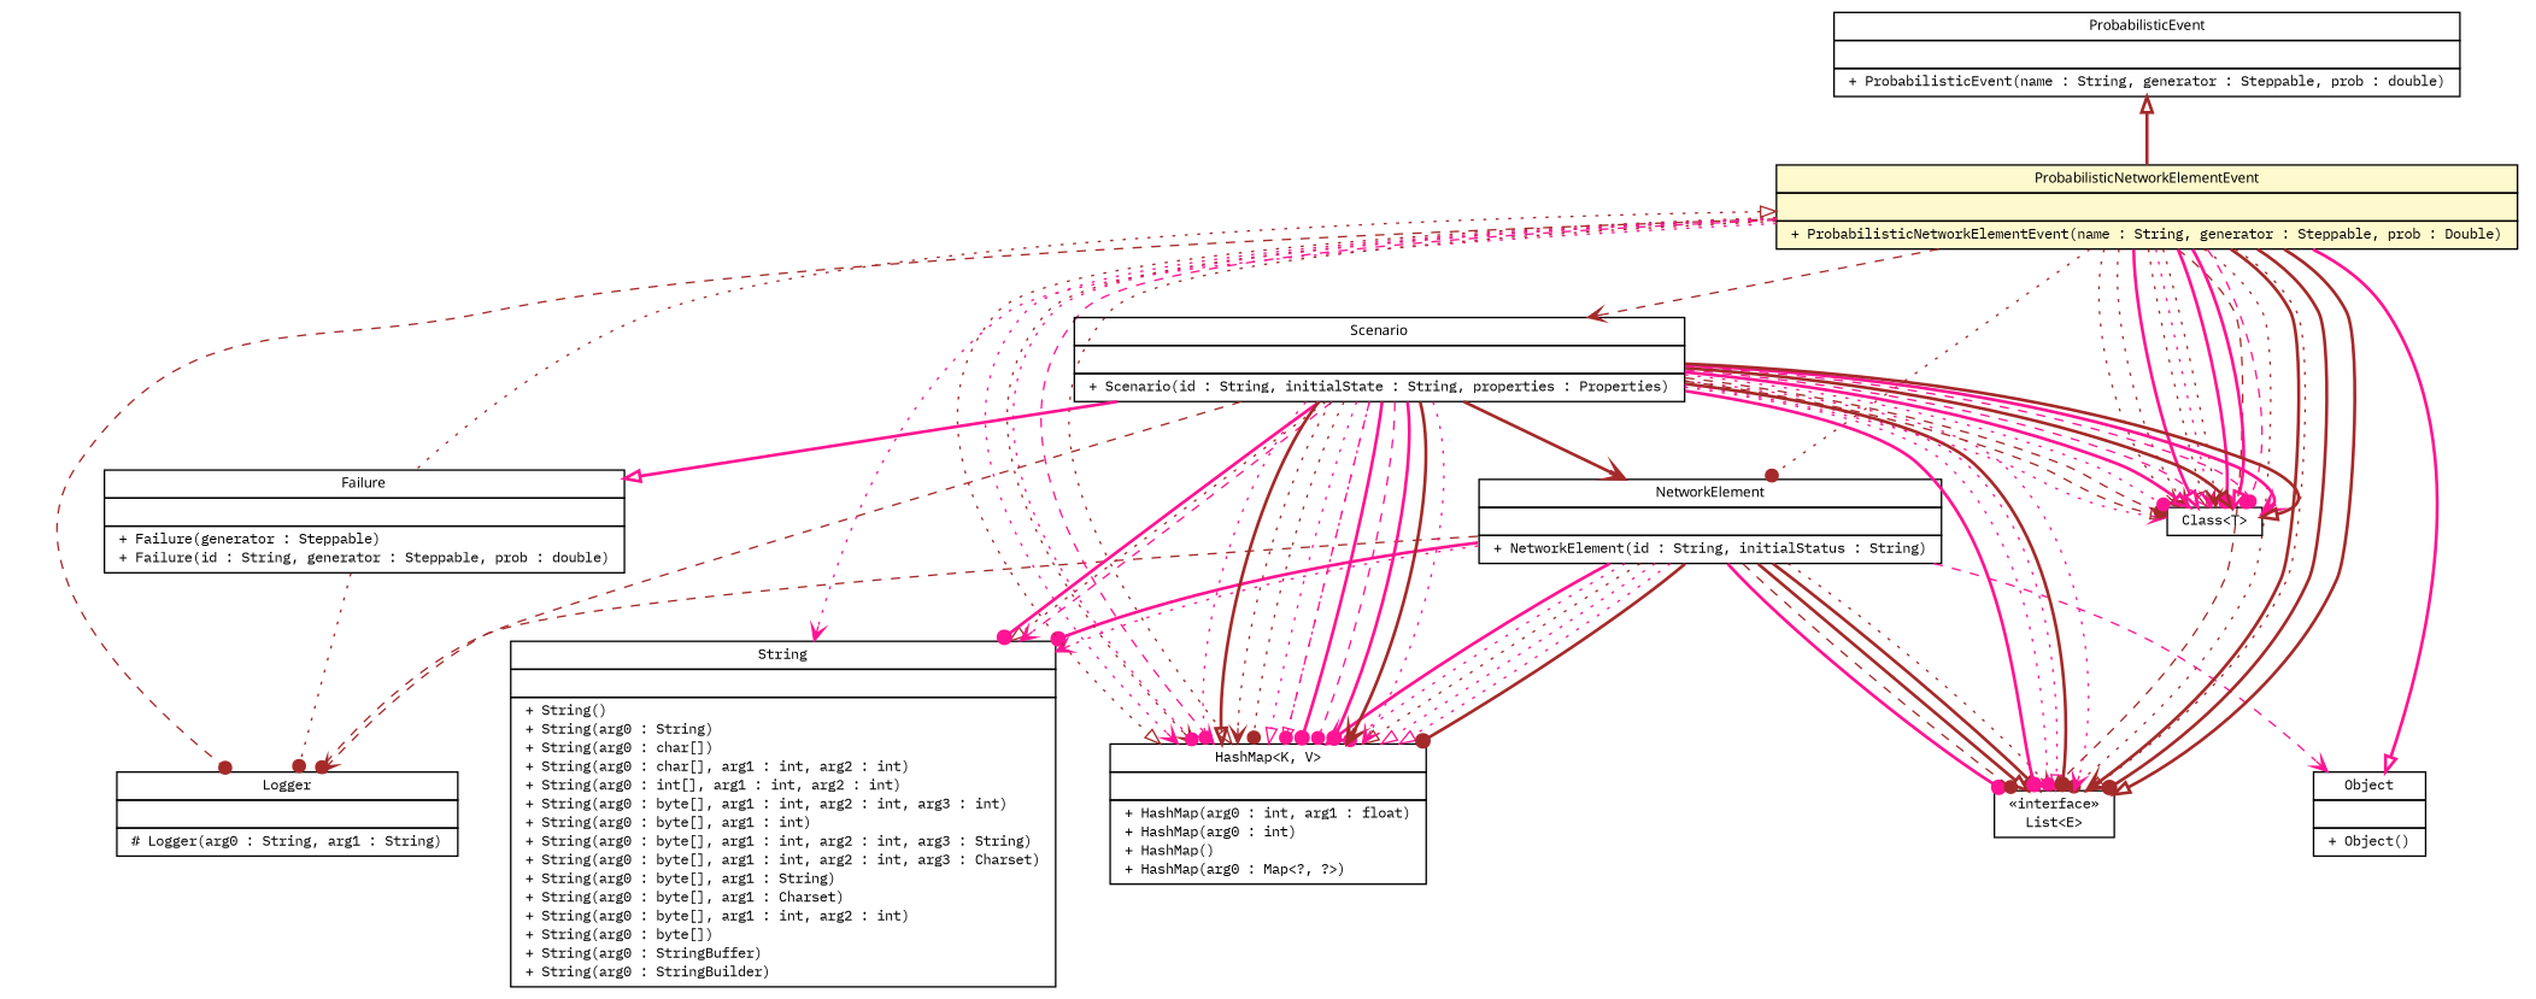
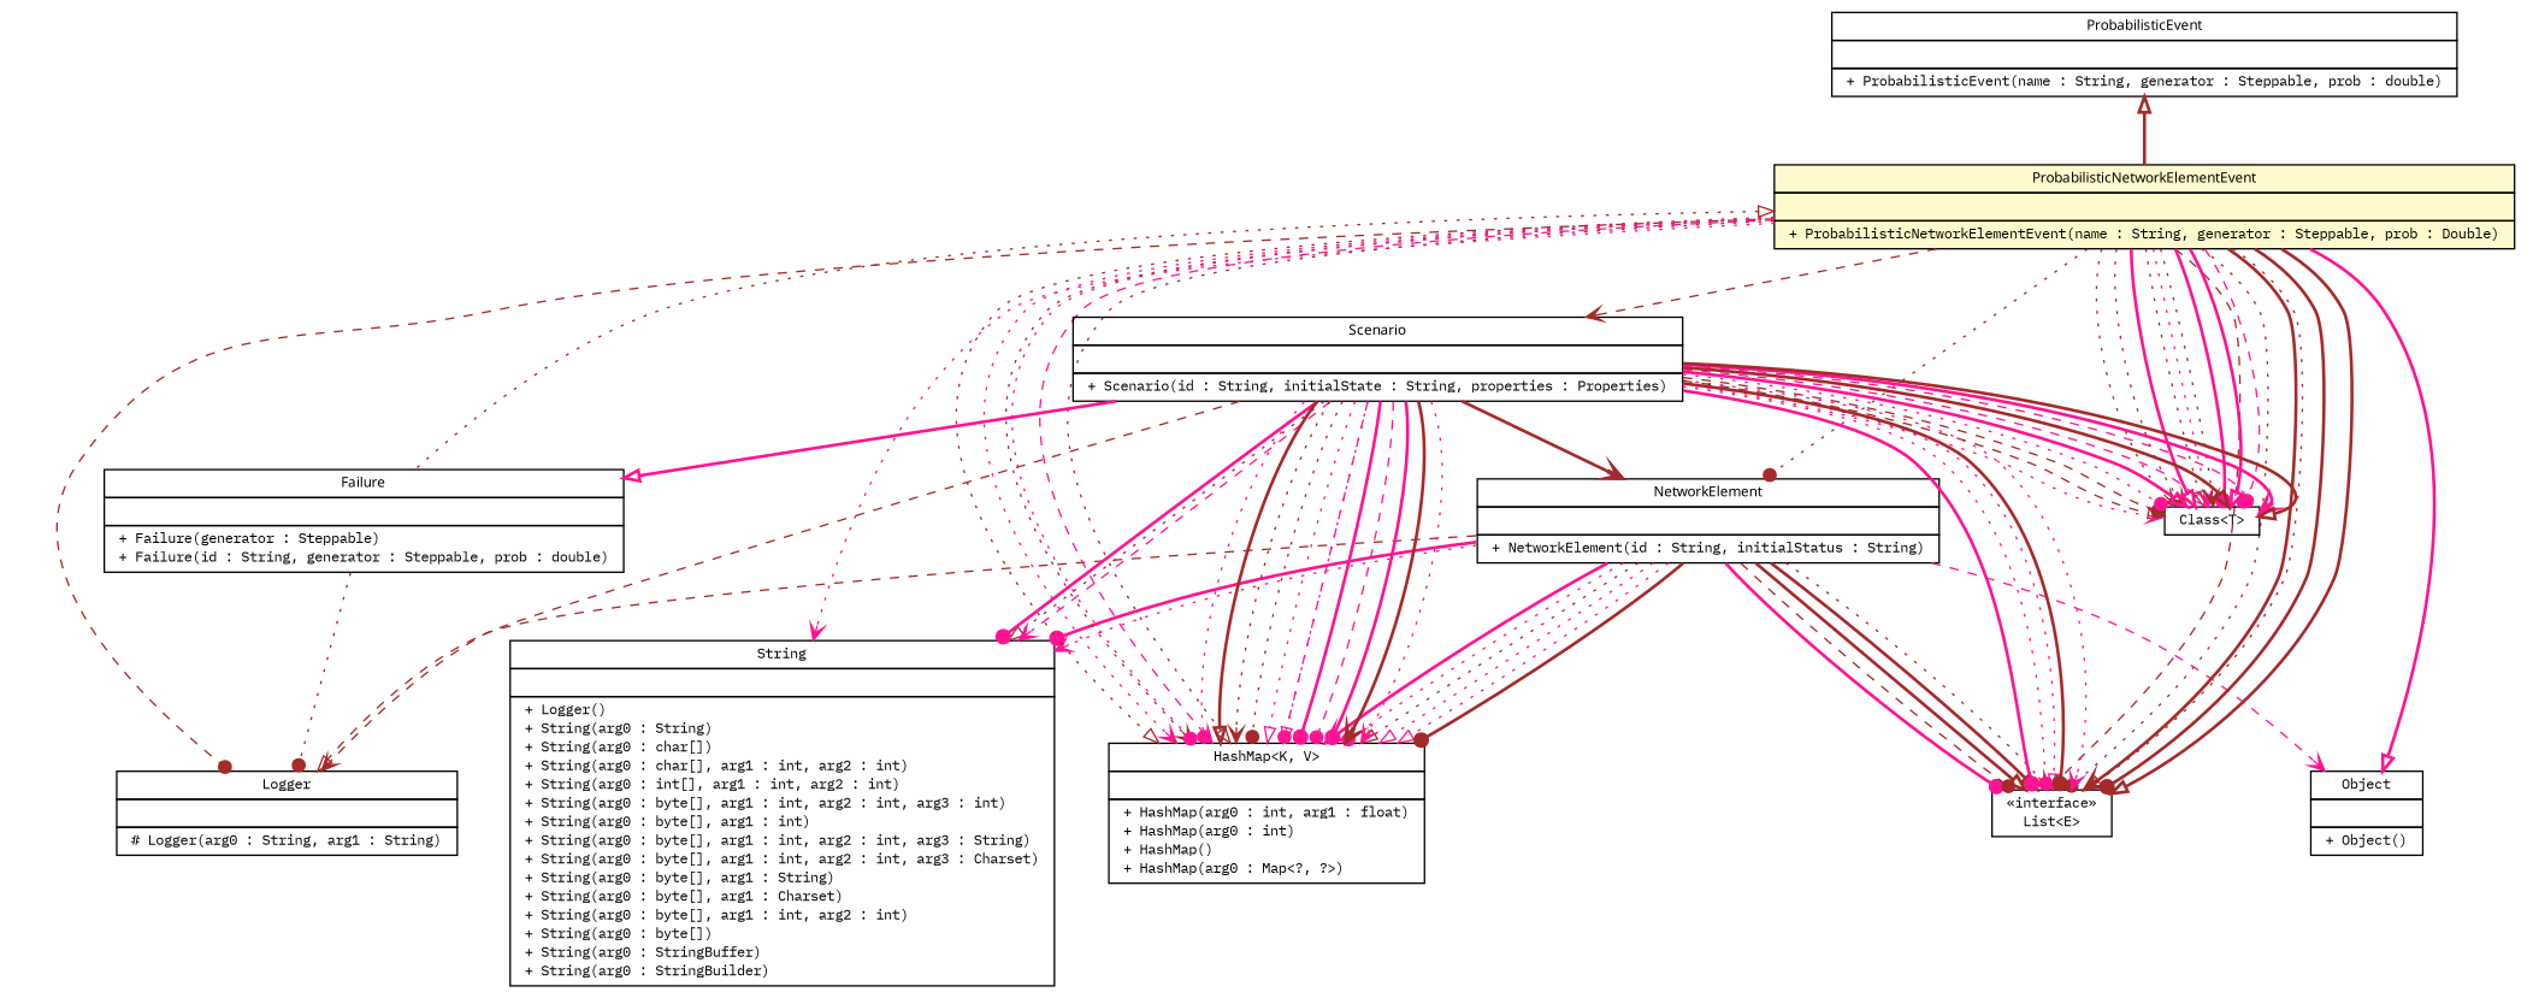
  digraph {
    fontname="IBM Plex Mono"
    nodesep=0.25
    ranksep=0.5
    node [fontcolor=black fontname="IBM Plex Mono" fontsize=9.0 shape=plaintext]
    edge [arrowhead=dot color=deeppink fontcolor=black fontname="IBM Plex Mono" fontsize=10.0 headport=p labelfontname=arial labelfontsize=10 style=dotted tailport=p]
    n1 [label=<<table title="es.upm.dit.gsi.shanks.model.element.NetworkElement" border="0" cellborder="1" cellspacing="0" cellpadding="2" port="p" href="../../element/NetworkElement.html"> 		<tr><td><table border="0" cellspacing="0" cellpadding="1"> <tr><td align="center" balign="center"><font face="ariali"> NetworkElement </font></td></tr> 		</table></td></tr> 		<tr><td><table border="0" cellspacing="0" cellpadding="1"> <tr><td align="left" balign="left">  </td></tr> 		</table></td></tr> 		<tr><td><table border="0" cellspacing="0" cellpadding="1"> <tr><td align="left" balign="left"> + NetworkElement(id : String, initialStatus : String) </td></tr> 		</table></td></tr> 		</table>>]
    n2 [label=<<table title="java.util.logging.Logger" border="0" cellborder="1" cellspacing="0" cellpadding="2" port="p" href="http://java.sun.com/j2se/1.4.2/docs/api/java/util/logging/Logger.html"> 		<tr><td><table border="0" cellspacing="0" cellpadding="1"> <tr><td align="center" balign="center"> Logger </td></tr> 		</table></td></tr> 		<tr><td><table border="0" cellspacing="0" cellpadding="1"> <tr><td align="left" balign="left">  </td></tr> 		</table></td></tr> 		<tr><td><table border="0" cellspacing="0" cellpadding="1"> <tr><td align="left" balign="left"> # Logger(arg0 : String, arg1 : String) </td></tr> 		</table></td></tr> 		</table>>]
-   n3 [label=<<table title="java.lang.String" border="0" cellborder="1" cellspacing="0" cellpadding="2" port="p" href="http://java.sun.com/j2se/1.4.2/docs/api/java/lang/String.html"> 		<tr><td><table border="0" cellspacing="0" cellpadding="1"> <tr><td align="center" balign="center"> String </td></tr> 		</table></td></tr> 		<tr><td><table border="0" cellspacing="0" cellpadding="1"> <tr><td align="left" balign="left">  </td></tr> 		</table></td></tr> 		<tr><td><table border="0" cellspacing="0" cellpadding="1"> <tr><td align="left" balign="left"> + String() </td></tr> <tr><td align="left" balign="left"> + String(arg0 : String) </td></tr> <tr><td align="left" balign="left"> + String(arg0 : char[]) </td></tr> <tr><td align="left" balign="left"> + String(arg0 : char[], arg1 : int, arg2 : int) </td></tr> <tr><td align="left" balign="left"> + String(arg0 : int[], arg1 : int, arg2 : int) </td></tr> <tr><td align="left" balign="left"> + String(arg0 : byte[], arg1 : int, arg2 : int, arg3 : int) </td></tr> <tr><td align="left" balign="left"> + String(arg0 : byte[], arg1 : int) </td></tr> <tr><td align="left" balign="left"> + String(arg0 : byte[], arg1 : int, arg2 : int, arg3 : String) </td></tr> <tr><td align="left" balign="left"> + String(arg0 : byte[], arg1 : int, arg2 : int, arg3 : Charset) </td></tr> <tr><td align="left" balign="left"> + String(arg0 : byte[], arg1 : String) </td></tr> <tr><td align="left" balign="left"> + String(arg0 : byte[], arg1 : Charset) </td></tr> <tr><td align="left" balign="left"> + String(arg0 : byte[], arg1 : int, arg2 : int) </td></tr> <tr><td align="left" balign="left"> + String(arg0 : byte[]) </td></tr> <tr><td align="left" balign="left"> + String(arg0 : StringBuffer) </td></tr> <tr><td align="left" balign="left"> + String(arg0 : StringBuilder) </td></tr> 		</table></td></tr> 		</table>>]
+   n3 [label=<<table title="java.lang.String" border="0" cellborder="1" cellspacing="0" cellpadding="2" port="p" href="http://java.sun.com/j2se/1.4.2/docs/api/java/lang/String.html"> 		<tr><td><table border="0" cellspacing="0" cellpadding="1"> <tr><td align="center" balign="center"> String </td></tr> 		</table></td></tr> 		<tr><td><table border="0" cellspacing="0" cellpadding="1"> <tr><td align="left" balign="left">  </td></tr> 		</table></td></tr> 		<tr><td><table border="0" cellspacing="0" cellpadding="1"> <tr><td align="left" balign="left"> + Logger() </td></tr> <tr><td align="left" balign="left"> + String(arg0 : String) </td></tr> <tr><td align="left" balign="left"> + String(arg0 : char[]) </td></tr> <tr><td align="left" balign="left"> + String(arg0 : char[], arg1 : int, arg2 : int) </td></tr> <tr><td align="left" balign="left"> + String(arg0 : int[], arg1 : int, arg2 : int) </td></tr> <tr><td align="left" balign="left"> + String(arg0 : byte[], arg1 : int, arg2 : int, arg3 : int) </td></tr> <tr><td align="left" balign="left"> + String(arg0 : byte[], arg1 : int) </td></tr> <tr><td align="left" balign="left"> + String(arg0 : byte[], arg1 : int, arg2 : int, arg3 : String) </td></tr> <tr><td align="left" balign="left"> + String(arg0 : byte[], arg1 : int, arg2 : int, arg3 : Charset) </td></tr> <tr><td align="left" balign="left"> + String(arg0 : byte[], arg1 : String) </td></tr> <tr><td align="left" balign="left"> + String(arg0 : byte[], arg1 : Charset) </td></tr> <tr><td align="left" balign="left"> + String(arg0 : byte[], arg1 : int, arg2 : int) </td></tr> <tr><td align="left" balign="left"> + String(arg0 : byte[]) </td></tr> <tr><td align="left" balign="left"> + String(arg0 : StringBuffer) </td></tr> <tr><td align="left" balign="left"> + String(arg0 : StringBuilder) </td></tr> 		</table></td></tr> 		</table>>]
    n4 [label=<<table title="java.util.HashMap" border="0" cellborder="1" cellspacing="0" cellpadding="2" port="p" href="http://java.sun.com/j2se/1.4.2/docs/api/java/util/HashMap.html"> 		<tr><td><table border="0" cellspacing="0" cellpadding="1"> <tr><td align="center" balign="center"> HashMap&lt;K, V&gt; </td></tr> 		</table></td></tr> 		<tr><td><table border="0" cellspacing="0" cellpadding="1"> <tr><td align="left" balign="left">  </td></tr> 		</table></td></tr> 		<tr><td><table border="0" cellspacing="0" cellpadding="1"> <tr><td align="left" balign="left"> + HashMap(arg0 : int, arg1 : float) </td></tr> <tr><td align="left" balign="left"> + HashMap(arg0 : int) </td></tr> <tr><td align="left" balign="left"> + HashMap() </td></tr> <tr><td align="left" balign="left"> + HashMap(arg0 : Map&lt;?, ?&gt;) </td></tr> 		</table></td></tr> 		</table>>]
    n5 [label=<<table title="java.util.List" border="0" cellborder="1" cellspacing="0" cellpadding="2" port="p" href="http://java.sun.com/j2se/1.4.2/docs/api/java/util/List.html"> 		<tr><td><table border="0" cellspacing="0" cellpadding="1"> <tr><td align="center" balign="center"> &#171;interface&#187; </td></tr> <tr><td align="center" balign="center"> List&lt;E&gt; </td></tr> 		</table></td></tr> 		</table>>]
    n6 [label=<<table title="java.lang.Object" border="0" cellborder="1" cellspacing="0" cellpadding="2" port="p" href="http://java.sun.com/j2se/1.4.2/docs/api/java/lang/Object.html"> 		<tr><td><table border="0" cellspacing="0" cellpadding="1"> <tr><td align="center" balign="center"> Object </td></tr> 		</table></td></tr> 		<tr><td><table border="0" cellspacing="0" cellpadding="1"> <tr><td align="left" balign="left">  </td></tr> 		</table></td></tr> 		<tr><td><table border="0" cellspacing="0" cellpadding="1"> <tr><td align="left" balign="left"> + Object() </td></tr> 		</table></td></tr> 		</table>>]
    n7 [label=<<table title="es.upm.dit.gsi.shanks.model.event.ProbabilisticEvent" border="0" cellborder="1" cellspacing="0" cellpadding="2" port="p" href="../ProbabilisticEvent.html"> 		<tr><td><table border="0" cellspacing="0" cellpadding="1"> <tr><td align="center" balign="center"><font face="ariali"> ProbabilisticEvent </font></td></tr> 		</table></td></tr> 		<tr><td><table border="0" cellspacing="0" cellpadding="1"> <tr><td align="left" balign="left">  </td></tr> 		</table></td></tr> 		<tr><td><table border="0" cellspacing="0" cellpadding="1"> <tr><td align="left" balign="left"> + ProbabilisticEvent(name : String, generator : Steppable, prob : double) </td></tr> 		</table></td></tr> 		</table>>]
    n8 [label=<<table title="es.upm.dit.gsi.shanks.model.event.networkelement.ProbabilisticNetworkElementEvent" border="0" cellborder="1" cellspacing="0" cellpadding="2" port="p" bgcolor="lemonChiffon" href="./ProbabilisticNetworkElementEvent.html"> 		<tr><td><table border="0" cellspacing="0" cellpadding="1"> <tr><td align="center" balign="center"><font face="ariali"> ProbabilisticNetworkElementEvent </font></td></tr> 		</table></td></tr> 		<tr><td><table border="0" cellspacing="0" cellpadding="1"> <tr><td align="left" balign="left">  </td></tr> 		</table></td></tr> 		<tr><td><table border="0" cellspacing="0" cellpadding="1"> <tr><td align="left" balign="left"> + ProbabilisticNetworkElementEvent(name : String, generator : Steppable, prob : Double) </td></tr> 		</table></td></tr> 		</table>>]
    n9 [label=<<table title="es.upm.dit.gsi.shanks.model.event.failiure.Failure" border="0" cellborder="1" cellspacing="0" cellpadding="2" port="p" href="../failiure/Failure.html"> 		<tr><td><table border="0" cellspacing="0" cellpadding="1"> <tr><td align="center" balign="center"><font face="ariali"> Failure </font></td></tr> 		</table></td></tr> 		<tr><td><table border="0" cellspacing="0" cellpadding="1"> <tr><td align="left" balign="left">  </td></tr> 		</table></td></tr> 		<tr><td><table border="0" cellspacing="0" cellpadding="1"> <tr><td align="left" balign="left"> + Failure(generator : Steppable) </td></tr> <tr><td align="left" balign="left"> + Failure(id : String, generator : Steppable, prob : double) </td></tr> 		</table></td></tr> 		</table>>]
    n10 [label=<<table title="es.upm.dit.gsi.shanks.model.scenario.Scenario" border="0" cellborder="1" cellspacing="0" cellpadding="2" port="p" href="../../scenario/Scenario.html"> 		<tr><td><table border="0" cellspacing="0" cellpadding="1"> <tr><td align="center" balign="center"><font face="ariali"> Scenario </font></td></tr> 		</table></td></tr> 		<tr><td><table border="0" cellspacing="0" cellpadding="1"> <tr><td align="left" balign="left">  </td></tr> 		</table></td></tr> 		<tr><td><table border="0" cellspacing="0" cellpadding="1"> <tr><td align="left" balign="left"> + Scenario(id : String, initialState : String, properties : Properties) </td></tr> 		</table></td></tr> 		</table>>]
    n11 [label=<<table title="java.lang.Class" border="0" cellborder="1" cellspacing="0" cellpadding="2" port="p" href="http://java.sun.com/j2se/1.4.2/docs/api/java/lang/Class.html"> 		<tr><td><table border="0" cellspacing="0" cellpadding="1"> <tr><td align="center" balign="center"> Class&lt;T&gt; </td></tr> 		</table></td></tr> 		</table>>]
-   n1 -> n2 [color=brown style=dashed]
+   n1 -> n2 [arrowhead=onormal color=brown style=dashed]
    n1 -> n3 [style=bold]
    n1 -> n3 [arrowhead=vee]
    n1 -> n4 [arrowhead=vee style=bold]
    n1 -> n4
    n1 -> n4 [arrowhead=onormal color=brown]
    n1 -> n4 [arrowhead=onormal]
    n1 -> n4 [arrowhead=onormal]
    n1 -> n4 [color=brown style=bold]
    n1 -> n5 [style=bold]
    n1 -> n5 [color=brown style=dashed]
    n1 -> n5 [arrowhead=onormal color=brown style=bold]
    n1 -> n5 [arrowhead=onormal color=brown style=bold]
    n1 -> n5 [arrowhead=vee color=brown]
    n1 -> n6 [arrowhead=vee style=dashed]
    n7 -> n8 [arrowtail=empty color=brown dir=back fontsize=10 style=bold arrowhead="" fontcolor=""]
    n8 -> n1 [color=brown]
    n8 -> n2 [color=brown style=dashed]
    n8 -> n3 [arrowhead=vee]
    n8 -> n4 [arrowhead=vee color=brown]
    n8 -> n4 [arrowhead=onormal color=brown]
    n8 -> n4 [arrowhead=vee]
    n8 -> n4
    n8 -> n4 [arrowhead=vee style=dashed]
    n8 -> n4 [arrowhead=onormal color=brown]
    n8 -> n5 [arrowhead=onormal color=brown]
    n8 -> n5 [arrowhead=onormal color=brown style=dashed]
    n8 -> n5 [color=brown]
    n8 -> n5 [arrowhead=vee color=brown style=bold]
    n8 -> n5 [color=brown style=bold]
    n8 -> n5 [arrowhead=onormal color=brown style=bold]
    n8 -> n6 [arrowhead=onormal style=bold]
    n8 -> n9 [arrowtail=empty color=brown dir=back fontsize=10 arrowhead="" fontcolor=""]
    n8 -> n10 [arrowhead=vee color=brown style=dashed]
    n8 -> n11 [arrowhead=vee]
    n8 -> n11 [arrowhead=vee color=brown]
    n8 -> n11 [arrowhead=vee color=brown]
    n8 -> n11 [arrowhead=onormal style=bold]
    n8 -> n11 [arrowhead=onormal color=brown]
    n8 -> n11 [arrowhead=vee color=brown]
    n8 -> n11 [style=bold]
    n8 -> n11 [arrowhead=onormal style=bold]
    n8 -> n11 [style=dashed]
    n9 -> n2 [color=brown]
    n10 -> n1 [arrowhead=vee color=brown style=bold]
    n10 -> n2 [arrowhead=vee color=brown style=dashed]
    n10 -> n3 [arrowhead=onormal color=brown]
    n10 -> n3 [style=bold]
    n10 -> n3 [arrowhead=vee style=dashed]
    n10 -> n4
    n10 -> n4
    n10 -> n4 [arrowhead=onormal color=brown style=bold]
    n10 -> n4 [arrowhead=vee color=brown]
    n10 -> n4 [color=brown]
    n10 -> n4 [arrowhead=onormal]
    n10 -> n4 [arrowhead=onormal style=dashed]
    n10 -> n4 [style=bold]
    n10 -> n4 [style=dashed]
    n10 -> n4 [style=bold]
    n10 -> n4 [arrowhead=vee color=brown style=bold]
    n10 -> n4 [arrowhead=vee]
    n10 -> n5 [arrowhead=onormal]
    n10 -> n5 [style=bold]
    n10 -> n5
    n10 -> n5 [color=brown style=bold]
    n10 -> n5 [arrowhead=vee]
    n10 -> n9 [arrowhead=onormal style=bold]
    n10 -> n11 [arrowhead=vee]
    n10 -> n11 [arrowhead=onormal color=brown style=dashed]
    n10 -> n11 [color=brown style=dashed]
    n10 -> n11
    n10 -> n11 [arrowhead=onormal style=bold]
    n10 -> n11 [arrowhead=onormal style=dashed]
    n10 -> n11 [arrowhead=onormal color=brown style=bold]
    n10 -> n11 [style=dashed]
    n10 -> n11 [arrowhead=vee style=bold]
    n10 -> n11 [arrowhead=onormal color=brown style=bold]
  }
